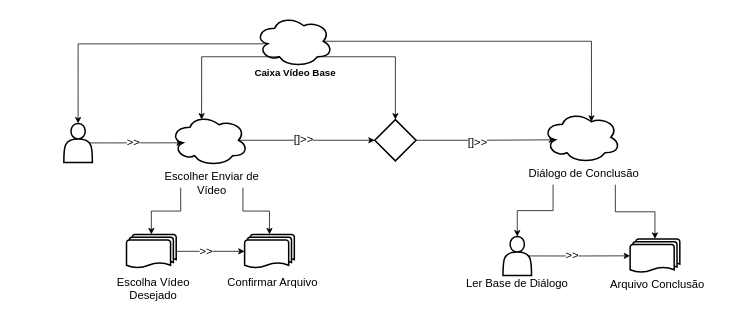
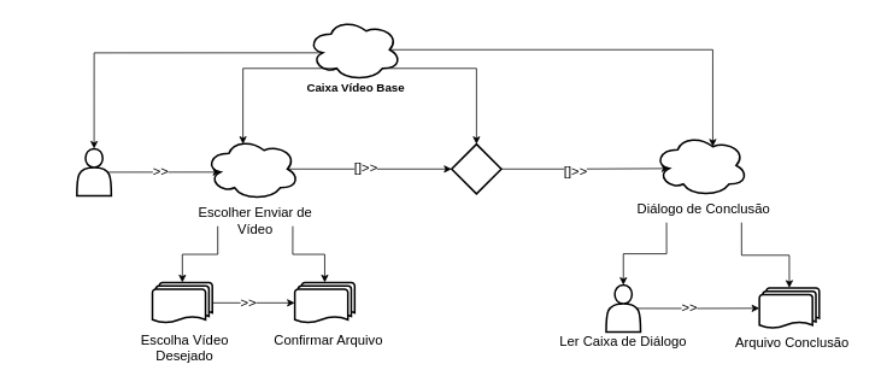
  <mxCell id="0" />
  <mxCell id="1" parent="0" />
  <mxCell id="2" value="" style="group" parent="1" vertex="1" connectable="0"><mxGeometry x="198.75" y="152" width="166" height="97.73" as="geometry" /></mxCell>
  <mxCell id="3" value="" style="ellipse;shape=cloud;whiteSpace=wrap;html=1;strokeWidth=2;" parent="2" vertex="1"><mxGeometry x="28" width="103.5" height="69" as="geometry" /></mxCell>
  <mxCell id="4" value="&lt;span style=&quot;font-size: 15px;&quot;&gt;Escolher Enviar de Vídeo&lt;/span&gt;" style="text;whiteSpace=wrap;html=1;labelBackgroundColor=none;align=center;" parent="2" vertex="1"><mxGeometry y="67.45" width="166" height="30.28" as="geometry" /></mxCell>
  <mxCell id="5" value="" style="group" parent="1" vertex="1" connectable="0"><mxGeometry x="20.47" y="164.09" width="166" height="82.19" as="geometry" /></mxCell>
  <mxCell id="6" value="" style="shape=actor;whiteSpace=wrap;html=1;strokeWidth=2;" parent="5" vertex="1"><mxGeometry x="63.96" width="38.07" height="51.91" as="geometry" /></mxCell>
  <mxCell id="7" value="" style="group" parent="1" vertex="1" connectable="0"><mxGeometry x="272" y="20" width="245" height="92.28" as="geometry" /></mxCell>
  <mxCell id="8" value="&lt;span style=&quot;color: rgb(0, 0, 0); font-family: Helvetica; font-style: normal; font-variant-ligatures: normal; font-variant-caps: normal; letter-spacing: normal; orphans: 2; text-align: center; text-indent: 0px; text-transform: none; widows: 2; word-spacing: 0px; -webkit-text-stroke-width: 0px; white-space: normal; text-decoration-thickness: initial; text-decoration-style: initial; text-decoration-color: initial; float: none; display: inline !important;&quot;&gt;&lt;font style=&quot;font-size: 13px;&quot;&gt;&lt;b style=&quot;&quot;&gt;Caixa Vídeo Base&lt;/b&gt;&lt;/font&gt;&lt;/span&gt;" style="text;whiteSpace=wrap;html=1;labelBackgroundColor=none;" parent="7" vertex="1"><mxGeometry x="65" y="62" width="125" height="30.28" as="geometry" /></mxCell>
  <mxCell id="9" value="" style="ellipse;shape=cloud;whiteSpace=wrap;html=1;strokeWidth=2;" parent="7" vertex="1"><mxGeometry x="67.75" width="103.5" height="69" as="geometry" /></mxCell>
  <mxCell id="10" style="edgeStyle=orthogonalEdgeStyle;rounded=0;orthogonalLoop=1;jettySize=auto;html=1;exitX=0.875;exitY=0.5;exitDx=0;exitDy=0;exitPerimeter=0;entryX=0;entryY=0.5;entryDx=0;entryDy=0;" parent="1" source="3" target="41" edge="1"><mxGeometry relative="1" as="geometry"><mxPoint x="536.213" y="185.539" as="targetPoint" /></mxGeometry></mxCell>
  <mxCell id="11" value="&lt;font style=&quot;font-size: 15px;&quot;&gt;[]&amp;gt;&amp;gt;&lt;/font&gt;" style="edgeLabel;html=1;align=center;verticalAlign=middle;resizable=0;points=[];" parent="10" vertex="1" connectable="0"><mxGeometry x="-0.051" y="2" relative="1" as="geometry"><mxPoint as="offset" /></mxGeometry></mxCell>
  <mxCell id="12" style="edgeStyle=orthogonalEdgeStyle;rounded=0;orthogonalLoop=1;jettySize=auto;html=1;exitX=0.9;exitY=0.5;exitDx=0;exitDy=0;exitPerimeter=0;entryX=0.16;entryY=0.55;entryDx=0;entryDy=0;entryPerimeter=0;" parent="1" source="6" target="3" edge="1"><mxGeometry relative="1" as="geometry" /></mxCell>
  <mxCell id="13" value="&amp;gt;&amp;gt;" style="edgeLabel;html=1;align=center;verticalAlign=middle;resizable=0;points=[];fontSize=15;" parent="12" vertex="1" connectable="0"><mxGeometry x="-0.075" y="2" relative="1" as="geometry"><mxPoint as="offset" /></mxGeometry></mxCell>
  <mxCell id="14" value="" style="group" parent="1" vertex="1" connectable="0"><mxGeometry x="793" y="318" width="166" height="75.46" as="geometry" /></mxCell>
  <mxCell id="15" value="" style="strokeWidth=2;html=1;shape=mxgraph.flowchart.multi-document;whiteSpace=wrap;" parent="14" vertex="1"><mxGeometry x="46.5" width="66.27" height="45.18" as="geometry" /></mxCell>
  <mxCell id="16" value="&lt;span style=&quot;font-size: 15px;&quot;&gt;Arquivo Conclusão&lt;/span&gt;" style="text;whiteSpace=wrap;html=1;labelBackgroundColor=none;align=center;" parent="14" vertex="1"><mxGeometry y="45.18" width="166" height="30.28" as="geometry" /></mxCell>
  <mxCell id="17" value="" style="group" parent="1" vertex="1" connectable="0"><mxGeometry x="606" y="319" width="166" height="72.28" as="geometry" /></mxCell>
- <mxCell id="18" value="&lt;span style=&quot;font-size: 15px;&quot;&gt;Ler Base de Diálogo&lt;/span&gt;" style="text;whiteSpace=wrap;html=1;labelBackgroundColor=none;align=center;" parent="17" vertex="1"><mxGeometry y="42" width="166" height="30.28" as="geometry" /></mxCell>
+ <mxCell id="18" value="&lt;span style=&quot;font-size: 15px;&quot;&gt;Ler Caixa de Diálogo&lt;/span&gt;" style="text;whiteSpace=wrap;html=1;labelBackgroundColor=none;align=center;" parent="17" vertex="1"><mxGeometry y="42" width="166" height="30.28" as="geometry" /></mxCell>
  <mxCell id="19" value="" style="shape=actor;whiteSpace=wrap;html=1;strokeWidth=2;" vertex="1" parent="17"><mxGeometry x="63.97" y="-4.18" width="38.07" height="51.91" as="geometry" /></mxCell>
  <mxCell id="20" value="" style="group" parent="1" vertex="1" connectable="0"><mxGeometry x="695.25" y="148" width="166" height="97.73" as="geometry" /></mxCell>
  <mxCell id="21" value="" style="ellipse;shape=cloud;whiteSpace=wrap;html=1;strokeWidth=2;" parent="20" vertex="1"><mxGeometry x="28" width="103.5" height="69" as="geometry" /></mxCell>
  <mxCell id="22" value="&lt;span style=&quot;font-size: 15px;&quot;&gt;Diálogo de Conclusão&lt;/span&gt;" style="text;whiteSpace=wrap;html=1;labelBackgroundColor=none;align=center;" parent="20" vertex="1"><mxGeometry y="67.45" width="166" height="30.28" as="geometry" /></mxCell>
  <mxCell id="23" style="edgeStyle=orthogonalEdgeStyle;rounded=0;orthogonalLoop=1;jettySize=auto;html=1;exitX=0.75;exitY=1;exitDx=0;exitDy=0;entryX=0.5;entryY=0;entryDx=0;entryDy=0;entryPerimeter=0;" parent="1" source="22" target="15" edge="1"><mxGeometry relative="1" as="geometry" /></mxCell>
  <mxCell id="24" style="edgeStyle=orthogonalEdgeStyle;rounded=0;orthogonalLoop=1;jettySize=auto;html=1;exitX=0.25;exitY=1;exitDx=0;exitDy=0;entryX=0.5;entryY=0;entryDx=0;entryDy=0;" parent="1" source="22" target="19" edge="1"><mxGeometry relative="1" as="geometry"><mxPoint x="688.495" y="308.18" as="targetPoint" /></mxGeometry></mxCell>
  <mxCell id="25" style="edgeStyle=orthogonalEdgeStyle;rounded=0;orthogonalLoop=1;jettySize=auto;html=1;exitX=0.31;exitY=0.8;exitDx=0;exitDy=0;exitPerimeter=0;entryX=0.4;entryY=0.1;entryDx=0;entryDy=0;entryPerimeter=0;" parent="1" source="9" target="3" edge="1"><mxGeometry relative="1" as="geometry" /></mxCell>
  <mxCell id="26" style="edgeStyle=orthogonalEdgeStyle;rounded=0;orthogonalLoop=1;jettySize=auto;html=1;exitX=0.16;exitY=0.55;exitDx=0;exitDy=0;exitPerimeter=0;entryX=0.5;entryY=0;entryDx=0;entryDy=0;" parent="1" source="9" target="6" edge="1"><mxGeometry relative="1" as="geometry" /></mxCell>
  <mxCell id="27" style="edgeStyle=orthogonalEdgeStyle;rounded=0;orthogonalLoop=1;jettySize=auto;html=1;exitX=0.875;exitY=0.5;exitDx=0;exitDy=0;exitPerimeter=0;entryX=0.625;entryY=0.2;entryDx=0;entryDy=0;entryPerimeter=0;" parent="1" source="9" target="21" edge="1"><mxGeometry relative="1" as="geometry" /></mxCell>
  <mxCell id="28" style="edgeStyle=orthogonalEdgeStyle;rounded=0;orthogonalLoop=1;jettySize=auto;html=1;exitX=0.8;exitY=0.8;exitDx=0;exitDy=0;exitPerimeter=0;entryX=0.5;entryY=0;entryDx=0;entryDy=0;" parent="1" source="9" target="41" edge="1"><mxGeometry relative="1" as="geometry"><mxPoint x="565.4" y="148.9" as="targetPoint" /></mxGeometry></mxCell>
  <mxCell id="29" style="edgeStyle=orthogonalEdgeStyle;rounded=0;orthogonalLoop=1;jettySize=auto;html=1;exitX=1;exitY=0.5;exitDx=0;exitDy=0;entryX=0.16;entryY=0.55;entryDx=0;entryDy=0;entryPerimeter=0;" parent="1" source="41" target="21" edge="1"><mxGeometry relative="1" as="geometry" /></mxCell>
  <mxCell id="30" value="&lt;font style=&quot;font-size: 15px;&quot;&gt;[]&amp;gt;&amp;gt;&lt;/font&gt;" style="edgeLabel;html=1;align=center;verticalAlign=middle;resizable=0;points=[];" parent="29" vertex="1" connectable="0"><mxGeometry x="-0.117" y="-1" relative="1" as="geometry"><mxPoint x="-1" y="1" as="offset" /></mxGeometry></mxCell>
  <mxCell id="31" value="" style="strokeWidth=2;html=1;shape=mxgraph.flowchart.multi-document;whiteSpace=wrap;" vertex="1" parent="1"><mxGeometry x="325.5" y="312" width="66.27" height="45.18" as="geometry" /></mxCell>
  <mxCell id="32" style="edgeStyle=orthogonalEdgeStyle;rounded=0;orthogonalLoop=1;jettySize=auto;html=1;exitX=1;exitY=0.5;exitDx=0;exitDy=0;exitPerimeter=0;entryX=0;entryY=0.5;entryDx=0;entryDy=0;entryPerimeter=0;" edge="1" parent="1" source="37" target="31"><mxGeometry relative="1" as="geometry"><mxPoint x="315.14" y="328" as="targetPoint" /></mxGeometry></mxCell>
  <mxCell id="33" value="&lt;span style=&quot;font-size: 15px;&quot;&gt;&amp;gt;&amp;gt;&lt;/span&gt;" style="edgeLabel;html=1;align=center;verticalAlign=middle;resizable=0;points=[];" vertex="1" connectable="0" parent="32"><mxGeometry x="-0.147" y="1" relative="1" as="geometry"><mxPoint as="offset" /></mxGeometry></mxCell>
  <mxCell id="34" style="edgeStyle=orthogonalEdgeStyle;rounded=0;orthogonalLoop=1;jettySize=auto;html=1;exitX=0.75;exitY=1;exitDx=0;exitDy=0;entryX=0.5;entryY=0;entryDx=0;entryDy=0;entryPerimeter=0;" edge="1" parent="1" target="31" source="4"><mxGeometry relative="1" as="geometry"><mxPoint x="314" y="255" as="sourcePoint" /></mxGeometry></mxCell>
  <mxCell id="35" style="edgeStyle=orthogonalEdgeStyle;rounded=0;orthogonalLoop=1;jettySize=auto;html=1;exitX=0.25;exitY=1;exitDx=0;exitDy=0;entryX=0.5;entryY=0;entryDx=0;entryDy=0;entryPerimeter=0;" edge="1" parent="1" target="37" source="4"><mxGeometry relative="1" as="geometry"><mxPoint x="230" y="255" as="sourcePoint" /></mxGeometry></mxCell>
  <mxCell id="36" value="" style="group" vertex="1" connectable="0" parent="1"><mxGeometry x="121" y="312" width="166" height="78.28" as="geometry" /></mxCell>
  <mxCell id="37" value="" style="strokeWidth=2;html=1;shape=mxgraph.flowchart.multi-document;whiteSpace=wrap;" vertex="1" parent="36"><mxGeometry x="47" width="66.27" height="45.18" as="geometry" /></mxCell>
  <mxCell id="38" value="&lt;span style=&quot;font-size: 15px;&quot;&gt;Escolha Vídeo Desejado&lt;/span&gt;" style="text;whiteSpace=wrap;html=1;labelBackgroundColor=none;align=center;" vertex="1" parent="36"><mxGeometry y="48" width="166" height="30.28" as="geometry" /></mxCell>
  <mxCell id="39" value="&lt;span style=&quot;font-size: 15px;&quot;&gt;Confirmar Arquivo&lt;/span&gt;" style="text;whiteSpace=wrap;html=1;labelBackgroundColor=none;align=center;" vertex="1" parent="1"><mxGeometry x="280" y="360" width="166" height="30.28" as="geometry" /></mxCell>
  <mxCell id="40" value="" style="group" vertex="1" connectable="0" parent="1"><mxGeometry x="446" y="159" width="166" height="86.73" as="geometry" /></mxCell>
  <mxCell id="41" value="" style="rhombus;whiteSpace=wrap;html=1;strokeWidth=2;" parent="40" vertex="1"><mxGeometry x="53" width="55" height="55" as="geometry" /></mxCell>
  <mxCell id="42" style="edgeStyle=orthogonalEdgeStyle;rounded=0;orthogonalLoop=1;jettySize=auto;html=1;entryX=0;entryY=0.5;entryDx=0;entryDy=0;entryPerimeter=0;exitX=0.9;exitY=0.5;exitDx=0;exitDy=0;exitPerimeter=0;" parent="1" source="19" edge="1" target="15"><mxGeometry relative="1" as="geometry"><mxPoint x="722.13" y="341.59" as="sourcePoint" /><mxPoint x="838.13" y="341.45" as="targetPoint" /></mxGeometry></mxCell>
  <mxCell id="43" value="&lt;span style=&quot;font-size: 15px;&quot;&gt;&amp;gt;&amp;gt;&lt;/span&gt;" style="edgeLabel;html=1;align=center;verticalAlign=middle;resizable=0;points=[];" parent="42" vertex="1" connectable="0"><mxGeometry x="-0.163" y="2" relative="1" as="geometry"><mxPoint as="offset" /></mxGeometry></mxCell>
